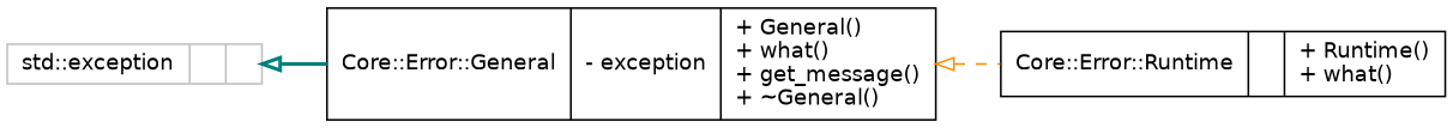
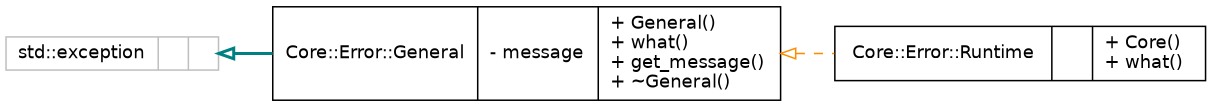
  digraph {
    rankdir=LR
    node [color=black fillcolor=white fontname=Helvetica fontsize=12 shape=record style=filled]
    edge [arrowtail=onormal dir=back fontname=Helvetica fontsize=12 labelfontname=Helvetica labelfontsize=12]
-   n1 [height=0.2 label="{Core::Error::Runtime\n||+ Runtime()\l+ what()\l}" width=0.4]
-   n2 [height=0.2 label="{Core::Error::General\n|- exception\l|+ General()\l+ what()\l+ get_message()\l+ ~General()\l}" width=0.4]
+   n1 [height=0.2 label="{Core::Error::Runtime\n||+ Core()\l+ what()\l}" width=0.4]
+   n2 [height=0.2 label="{Core::Error::General\n|- message\l|+ General()\l+ what()\l+ get_message()\l+ ~General()\l}" width=0.4]
    n3 [color=grey75 height=0.2 label="{std::exception\n||}" width=0.4]
    n2 -> n1 [color=darkorange style=dashed]
    n3 -> n2 [color=teal style=bold]
  }
